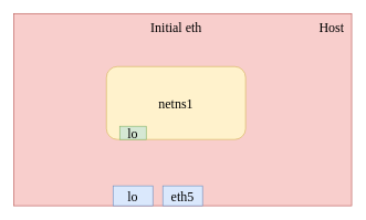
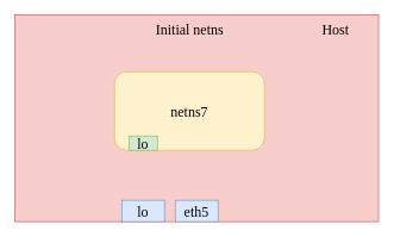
  <mxCell id="0" />
  <mxCell id="1" parent="0" />
  <mxCell id="2" value="" style="rounded=0;whiteSpace=wrap;html=1;fillColor=#f8cecc;strokeColor=#b85450;" vertex="1" parent="1"><mxGeometry x="20" y="20" width="510" height="290" as="geometry" /></mxCell>
- <mxCell id="3" value="&lt;p&gt;&lt;font style=&quot;font-size: 20px&quot; face=&quot;Comic Sans MS&quot;&gt;Host&lt;/font&gt;&lt;/p&gt;" style="text;html=1;strokeColor=none;fillColor=none;align=center;verticalAlign=middle;whiteSpace=wrap;rounded=0;" vertex="1" parent="1"><mxGeometry x="480" y="30" width="40" height="20" as="geometry" /></mxCell>
- <mxCell id="4" value="&lt;font style=&quot;font-size: 20px&quot; face=&quot;Comic Sans MS&quot;&gt;netns1&lt;/font&gt;" style="rounded=1;whiteSpace=wrap;html=1;fillColor=#fff2cc;strokeColor=#d6b656;" vertex="1" parent="1"><mxGeometry x="160" y="100" width="210" height="110" as="geometry" /></mxCell>
- <mxCell id="5" value="&lt;p&gt;&lt;font style=&quot;font-size: 20px&quot; face=&quot;Comic Sans MS&quot;&gt;Initial eth&lt;/font&gt;&lt;/p&gt;" style="text;html=1;strokeColor=none;fillColor=none;align=center;verticalAlign=middle;whiteSpace=wrap;rounded=0;" vertex="1" parent="1"><mxGeometry x="192.5" y="30" width="145" height="20" as="geometry" /></mxCell>
+ <mxCell id="3" value="&lt;p&gt;&lt;font style=&quot;font-size: 20px&quot; face=&quot;Comic Sans MS&quot;&gt;Host&lt;/font&gt;&lt;/p&gt;" style="text;html=1;strokeColor=none;fillColor=none;align=center;verticalAlign=middle;whiteSpace=wrap;rounded=0;" vertex="1" parent="1"><mxGeometry x="450" y="30" width="40" height="20" as="geometry" /></mxCell>
+ <mxCell id="4" value="&lt;font style=&quot;font-size: 20px&quot; face=&quot;Comic Sans MS&quot;&gt;netns7&lt;/font&gt;" style="rounded=1;whiteSpace=wrap;html=1;fillColor=#fff2cc;strokeColor=#d6b656;" vertex="1" parent="1"><mxGeometry x="160" y="100" width="210" height="110" as="geometry" /></mxCell>
+ <mxCell id="5" value="&lt;p&gt;&lt;font style=&quot;font-size: 20px&quot; face=&quot;Comic Sans MS&quot;&gt;Initial netns&lt;/font&gt;&lt;/p&gt;" style="text;html=1;strokeColor=none;fillColor=none;align=center;verticalAlign=middle;whiteSpace=wrap;rounded=0;" vertex="1" parent="1"><mxGeometry x="192.5" y="30" width="145" height="20" as="geometry" /></mxCell>
  <mxCell id="6" value="&lt;font style=&quot;font-size: 20px&quot; face=&quot;Comic Sans MS&quot;&gt;lo&lt;/font&gt;" style="rounded=0;whiteSpace=wrap;html=1;fillColor=#d5e8d4;strokeColor=#82b366;" vertex="1" parent="1"><mxGeometry x="180" y="190" width="40" height="20" as="geometry" /></mxCell>
  <mxCell id="7" value="&lt;font style=&quot;font-size: 20px&quot; face=&quot;Comic Sans MS&quot;&gt;eth5&lt;/font&gt;" style="rounded=0;whiteSpace=wrap;html=1;fillColor=#dae8fc;strokeColor=#6c8ebf;" vertex="1" parent="1"><mxGeometry x="245" y="280" width="60" height="30" as="geometry" /></mxCell>
  <mxCell id="8" value="&lt;font style=&quot;font-size: 20px&quot; face=&quot;Comic Sans MS&quot;&gt;lo&lt;/font&gt;" style="rounded=0;whiteSpace=wrap;html=1;fillColor=#dae8fc;strokeColor=#6c8ebf;" vertex="1" parent="1"><mxGeometry x="170" y="280" width="60" height="30" as="geometry" /></mxCell>
